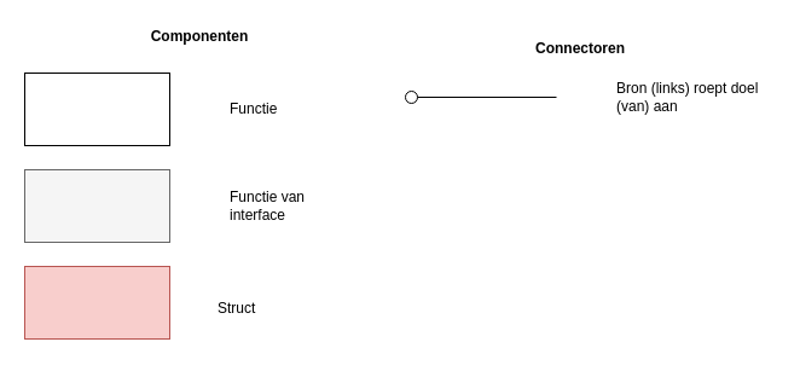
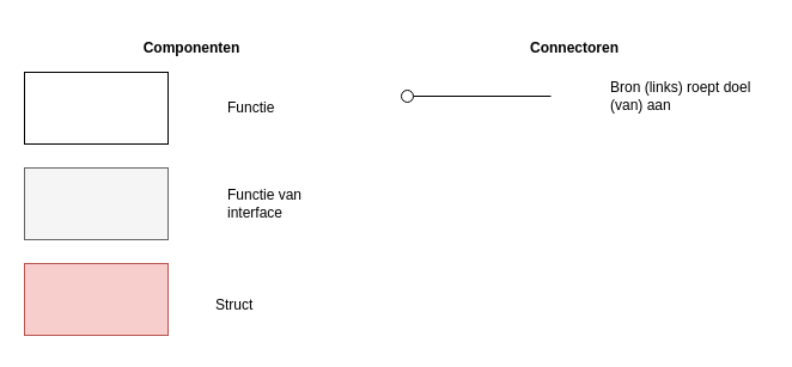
  <mxCell id="0" />
  <mxCell id="1" parent="0" />
  <mxCell id="2" value="Functie" style="text;html=1;strokeColor=none;fillColor=none;align=left;verticalAlign=middle;whiteSpace=wrap;rounded=0;spacing=10;" parent="1" vertex="1"><mxGeometry x="180" y="60" width="120" height="60" as="geometry" /></mxCell>
  <mxCell id="3" value="" style="endArrow=none;html=1;rounded=0;endFill=0;endSize=0;startSize=10;startArrow=oval;startFill=0;" parent="1" edge="1"><mxGeometry relative="1" as="geometry"><mxPoint x="340" y="80" as="sourcePoint" /><mxPoint x="460" y="80" as="targetPoint" /></mxGeometry></mxCell>
  <mxCell id="4" value="Bron (links) roept doel (van) aan" style="text;html=1;strokeColor=none;fillColor=none;align=left;verticalAlign=middle;whiteSpace=wrap;rounded=0;spacing=10;" parent="1" vertex="1"><mxGeometry x="500" y="60" width="140" height="40" as="geometry" /></mxCell>
- <mxCell id="5" value="Componenten" style="text;html=1;strokeColor=none;fillColor=none;align=center;verticalAlign=middle;whiteSpace=wrap;rounded=0;spacing=10;fontStyle=1" parent="1" vertex="1"><mxGeometry x="25" y="10" width="280" height="40" as="geometry" /></mxCell>
+ <mxCell id="5" value="Componenten" style="text;html=1;strokeColor=none;fillColor=none;align=center;verticalAlign=middle;whiteSpace=wrap;rounded=0;spacing=10;fontStyle=1" parent="1" vertex="1"><mxGeometry width="280" height="40" as="geometry" x="20" y="20" /></mxCell>
  <mxCell id="6" value="Connectoren" style="text;html=1;strokeColor=none;fillColor=none;align=center;verticalAlign=middle;whiteSpace=wrap;rounded=0;spacing=10;fontStyle=1" parent="1" vertex="1"><mxGeometry x="340" width="280" height="40" as="geometry" y="20" /></mxCell>
  <mxCell id="7" value="" style="rounded=0;whiteSpace=wrap;html=1;" parent="1" vertex="1"><mxGeometry y="60" width="120" height="60" as="geometry" x="20" /></mxCell>
  <mxCell id="8" value="Struct" style="text;html=1;strokeColor=none;fillColor=none;align=left;verticalAlign=middle;whiteSpace=wrap;rounded=0;spacing=10;" parent="1" vertex="1"><mxGeometry x="170" y="225" width="120" height="60" as="geometry" /></mxCell>
  <mxCell id="9" value="" style="rounded=0;whiteSpace=wrap;html=1;fillColor=#f8cecc;strokeColor=#b85450;absoluteArcSize=0;" parent="1" vertex="1"><mxGeometry y="220" width="120" height="60" as="geometry" x="20" /></mxCell>
  <mxCell id="10" value="" style="rounded=0;whiteSpace=wrap;html=1;absoluteArcSize=0;arcSize=36;fillColor=#f5f5f5;fontColor=#333333;strokeColor=#666666;" vertex="1" parent="1"><mxGeometry y="140" width="120" height="60" as="geometry" x="20" /></mxCell>
  <mxCell id="11" value="Functie van interface" style="text;html=1;strokeColor=none;fillColor=none;align=left;verticalAlign=middle;whiteSpace=wrap;rounded=0;spacing=10;" vertex="1" parent="1"><mxGeometry x="180" y="140" width="120" height="60" as="geometry" /></mxCell>
